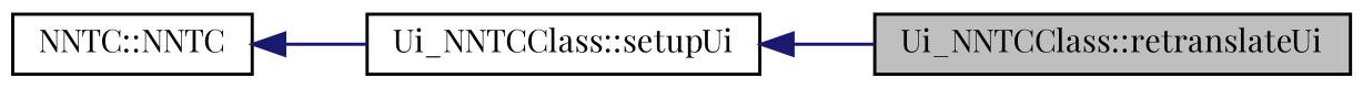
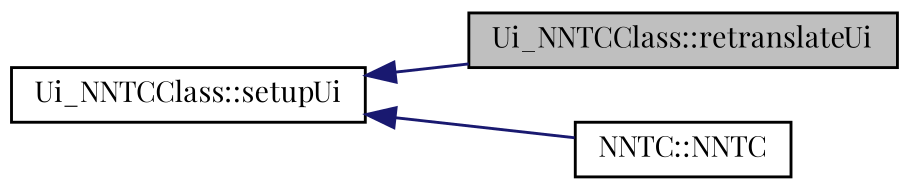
  digraph {
    fontname="Playfair Display"
    rankdir=LR
    node [color=black fillcolor=white fontname="Playfair Display" fontsize=10 shape=record style=filled]
    edge [color=midnightblue dir=back fontname="Playfair Display" fontsize=10 labelfontname=Helvetica labelfontsize=10 style=solid]
    n1 [fillcolor=grey75 fontcolor=black height=0.2 label="Ui_NNTCClass::retranslateUi" width=0.4]
    n2 [height=0.2 label="Ui_NNTCClass::setupUi" width=0.4]
    n3 [height=0.2 label="NNTC::NNTC" width=0.4]
    n2 -> n1
-   n3 -> n2
+   n2 -> n3
  }
